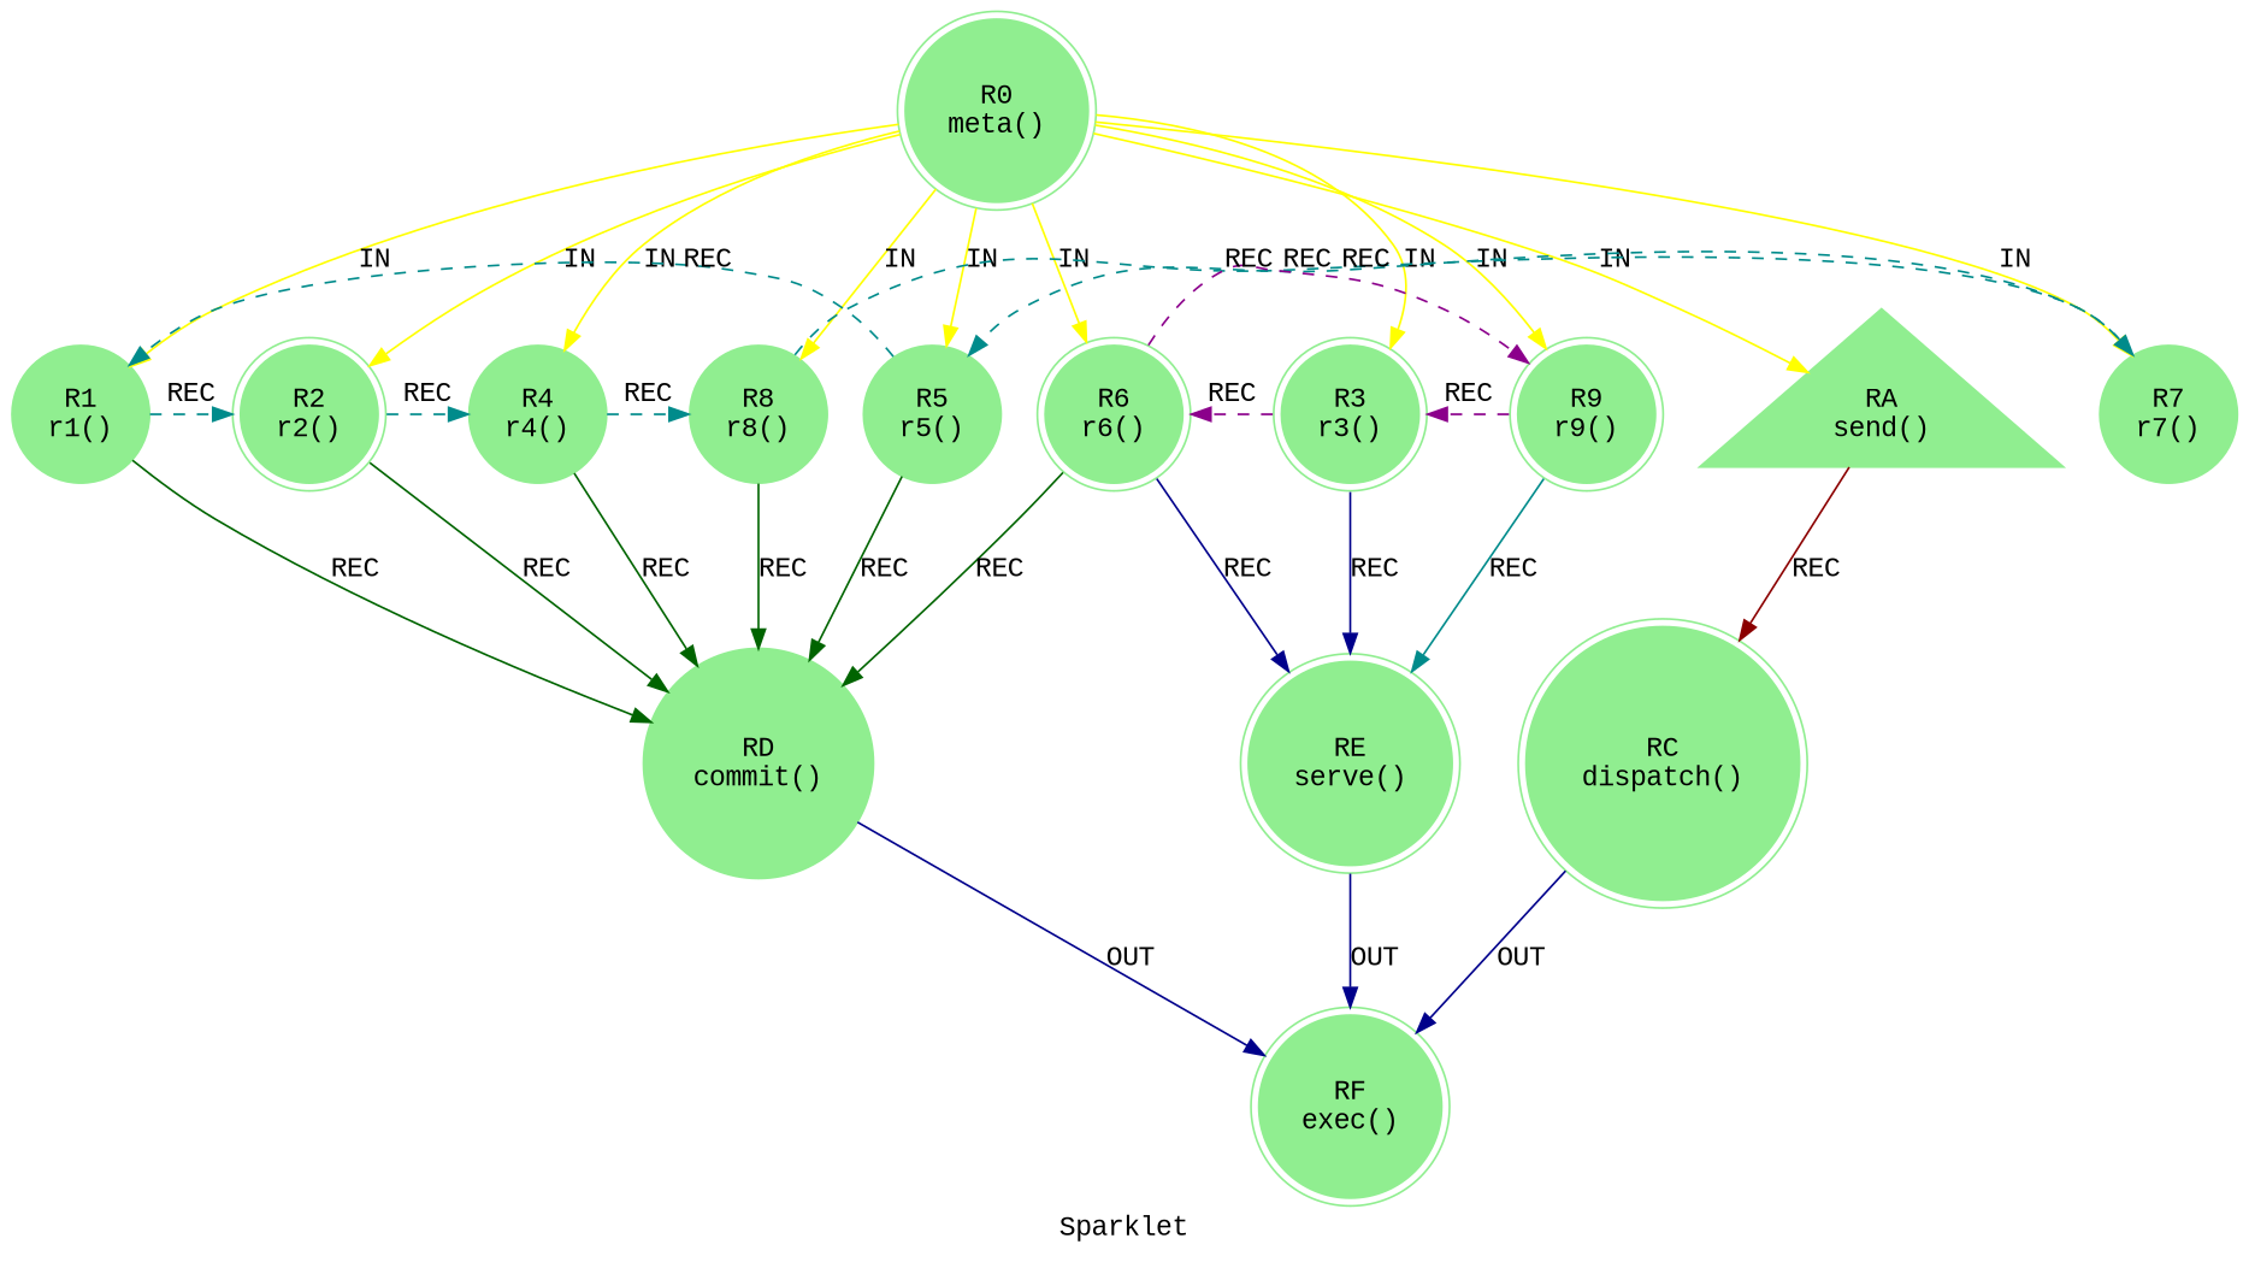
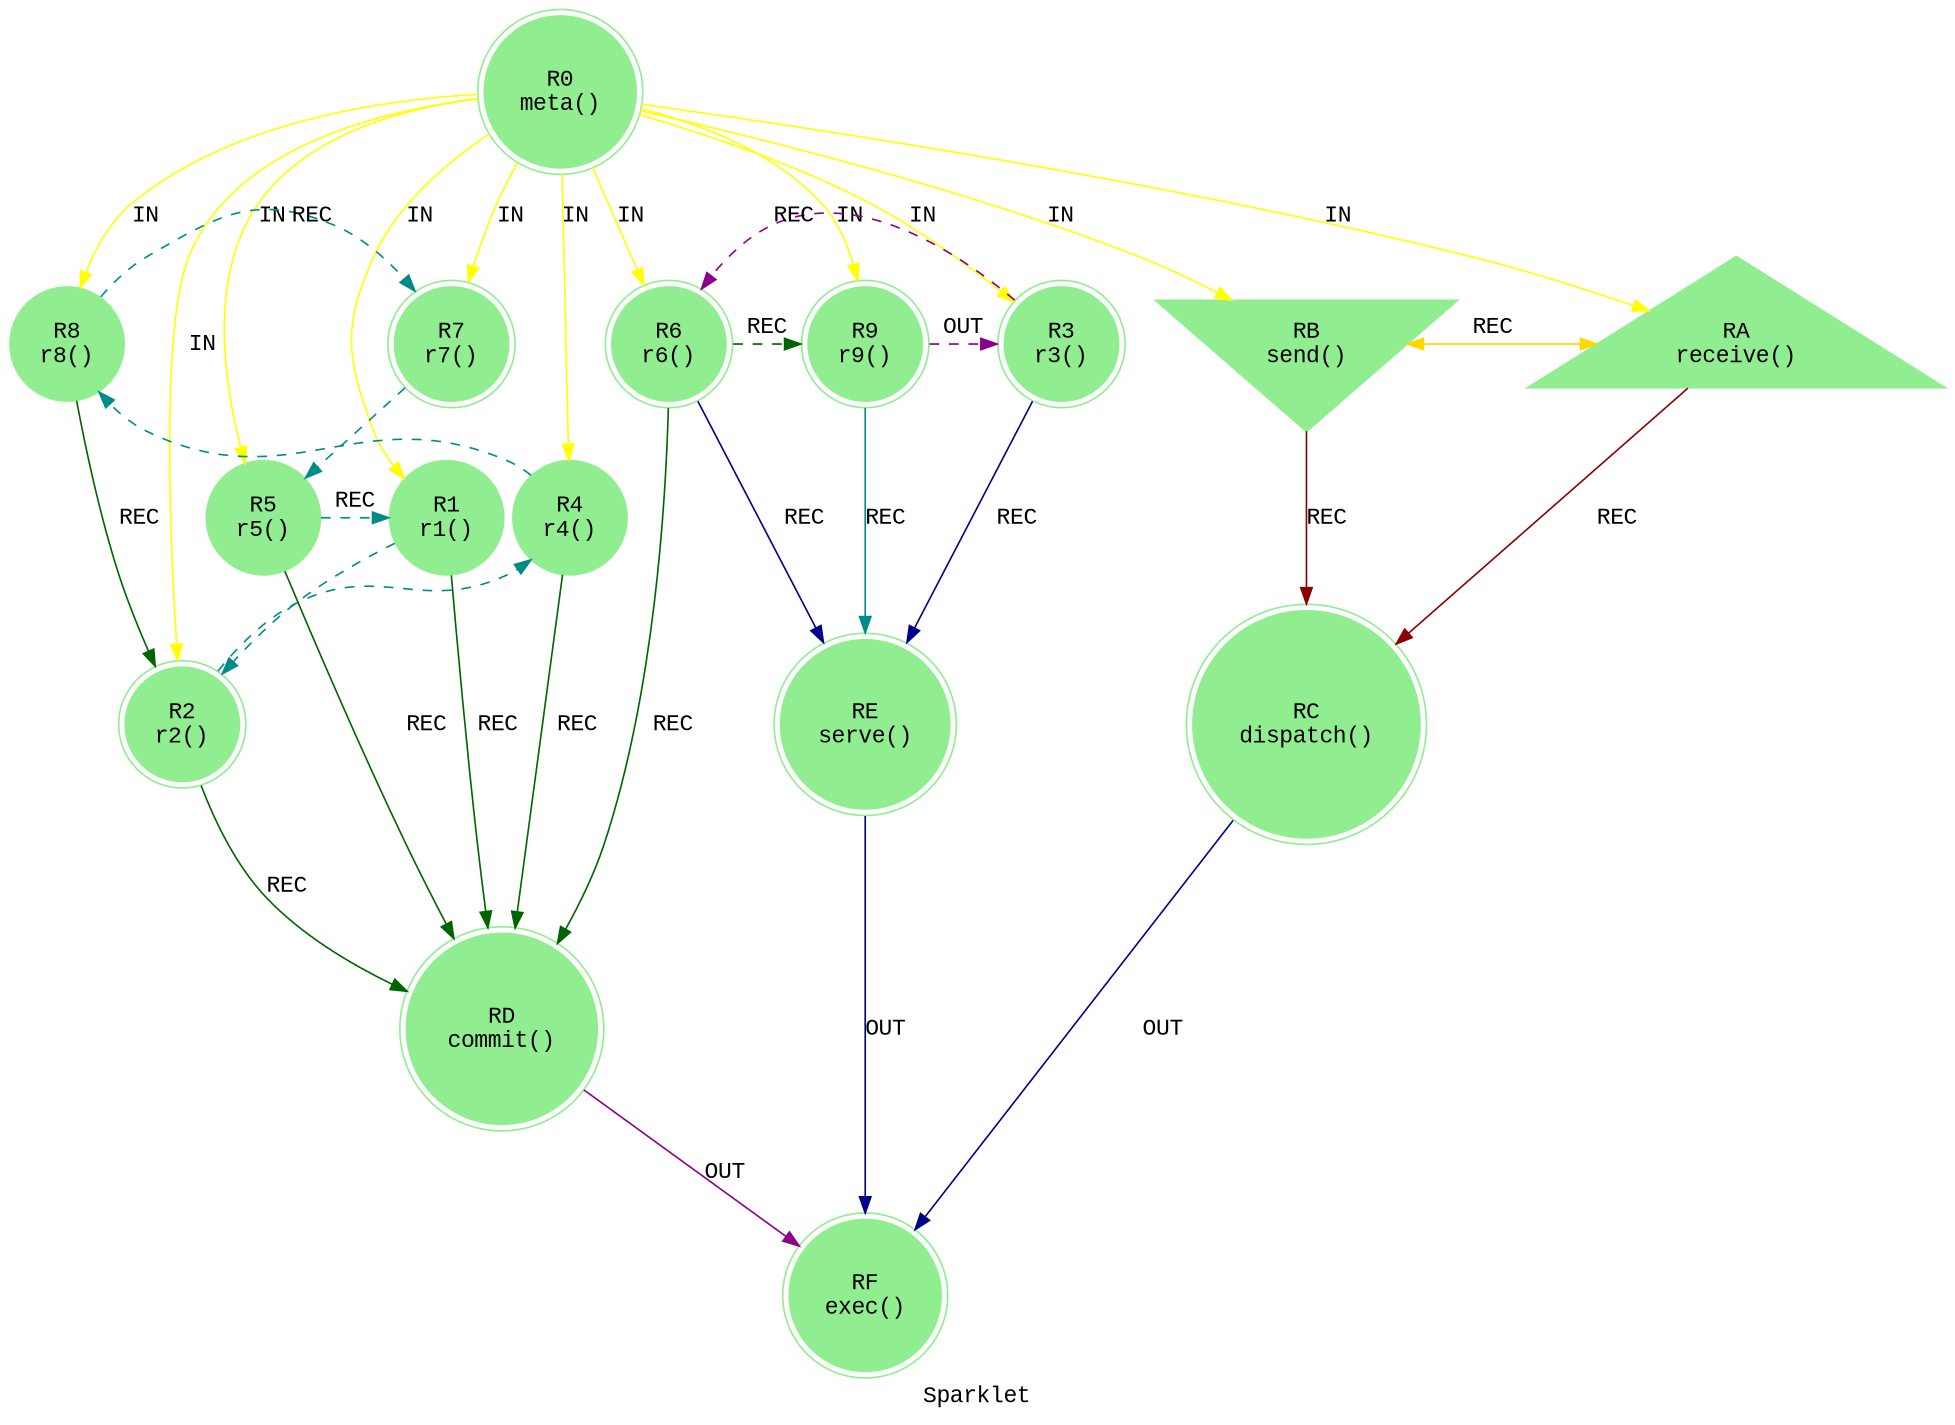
  strict digraph {
    color=lightgray
    fontname="Liberation Mono"
    label=Sparklet
    style=filled
    node [color=lightgreen fontname="Liberation Mono" shape=doublecircle style=filled]
    edge [color=yellow fontname="Liberation Mono"]
    n1 [label="R0\nmeta()"]
    n2 [label="R1\nr1()" shape=circle]
    n3 [label="R2\nr2()"]
    n4 [label="R4\nr4()" shape=circle]
    n5 [label="R8\nr8()" shape=circle]
-   n6 [label="R7\nr7()" shape=circle]
+   n6 [label="R7\nr7()"]
    n7 [label="R5\nr5()" shape=circle]
    n8 [label="R3\nr3()"]
    n9 [label="R6\nr6()"]
    n10 [label="R9\nr9()"]
-   n11 [label="RA\nsend()" shape=triangle]
-   n13 [label="RD\ncommit()" shape=circle]
+   n11 [label="RA\nreceive()" shape=triangle]
+   n12 [label="RB\nsend()" shape=invtriangle]
+   n13 [label="RD\ncommit()"]
    n14 [label="RE\nserve()"]
    n15 [label="RC\ndispatch()"]
    n16 [label="RF\nexec()"]
    n1 -> n2 [label=IN]
    n1 -> n3 [label=IN]
    n1 -> n4 [label=IN]
    n1 -> n5 [label=IN]
    n1 -> n6 [label=IN]
    n1 -> n7 [label=IN]
    n1 -> n8 [label=IN]
    n1 -> n9 [label=IN]
    n1 -> n10 [label=IN]
    n1 -> n11 [label=IN]
+   n1 -> n12 [label=IN]
    n2 -> n3 [color=darkcyan constraint=false label=REC style=dashed]
    n2 -> n13 [color=darkgreen label=REC]
    n3 -> n4 [color=darkcyan constraint=false label=REC style=dashed]
    n3 -> n13 [color=darkgreen label=REC]
    n4 -> n5 [color=darkcyan constraint=false label=REC style=dashed]
    n4 -> n13 [color=darkgreen label=REC]
    n5 -> n6 [color=darkcyan constraint=false label=REC style=dashed]
-   n5 -> n13 [color=darkgreen label=REC]
+   n5 -> n3 [color=darkgreen label=REC]
    n6 -> n7 [color=darkcyan constraint=false label=REC style=dashed]
    n7 -> n2 [color=darkcyan constraint=false label=REC style=dashed]
    n7 -> n13 [color=darkgreen label=REC]
    n8 -> n9 [color=darkmagenta constraint=false label=REC style=dashed]
    n8 -> n14 [color=darkblue label=REC]
-   n9 -> n10 [color=darkmagenta constraint=false label=REC style=dashed]
+   n9 -> n10 [color=darkgreen constraint=false label=REC style=dashed]
    n9 -> n13 [color=darkgreen label=REC]
    n9 -> n14 [color=darkblue label=REC]
-   n10 -> n8 [color=darkmagenta constraint=false label=REC style=dashed]
+   n10 -> n8 [color=darkmagenta constraint=false label=OUT style=dashed]
    n10 -> n14 [color=darkcyan label=REC]
+   n11 -> n12 [color=gold constraint=false dir=both label=REC]
    n11 -> n15 [color=darkred label=REC]
-   n13 -> n16 [color=darkblue label=OUT]
+   n12 -> n15 [color=darkred label=REC]
+   n13 -> n16 [color=darkmagenta label=OUT]
    n14 -> n16 [color=darkblue label=OUT]
    n15 -> n16 [color=darkblue label=OUT]
  }
